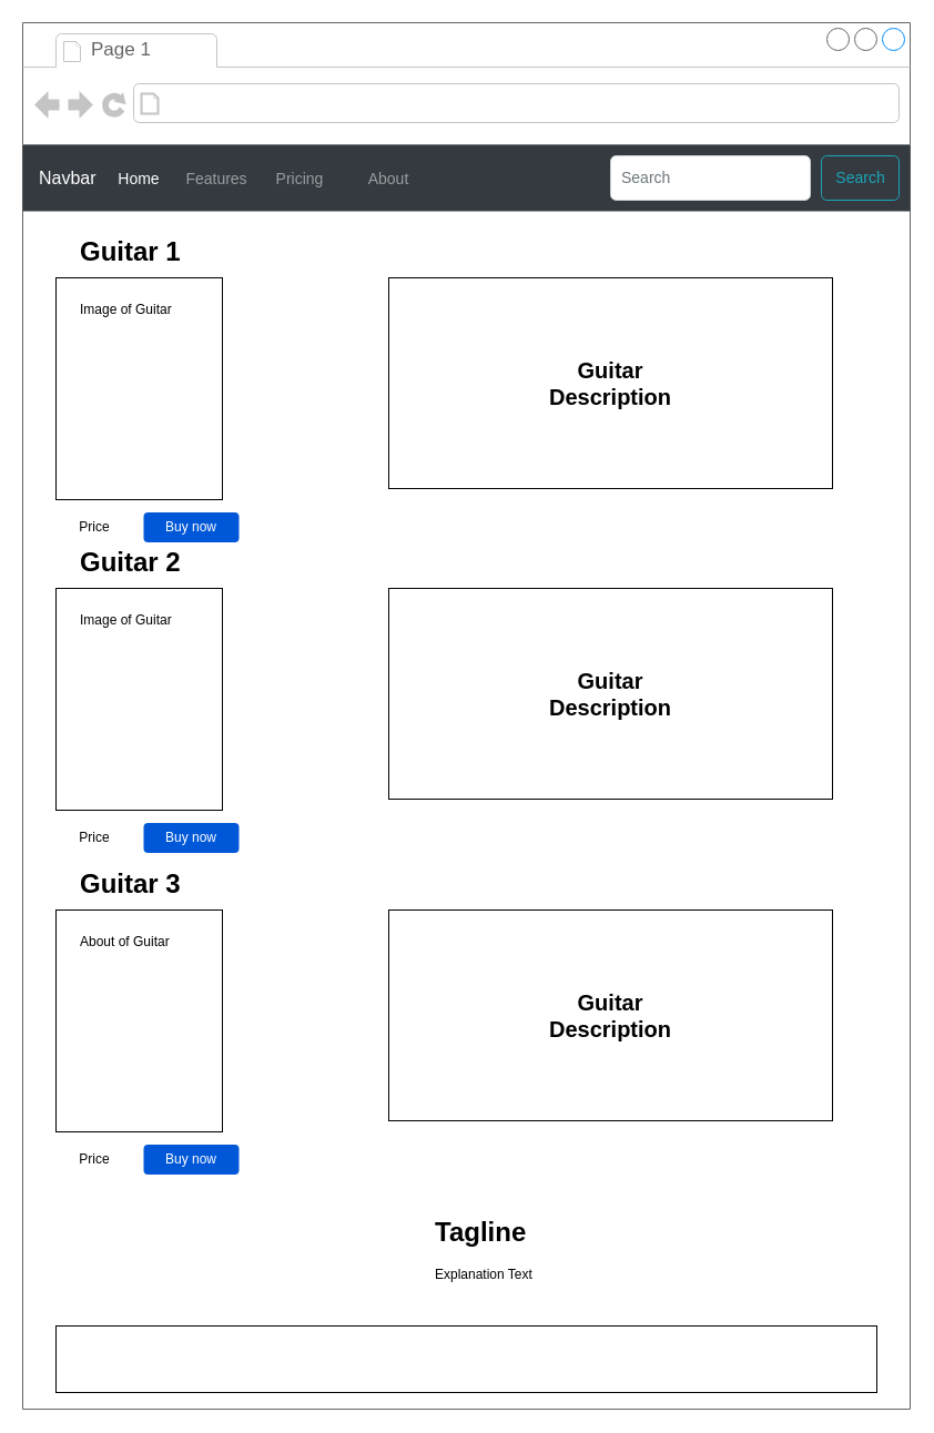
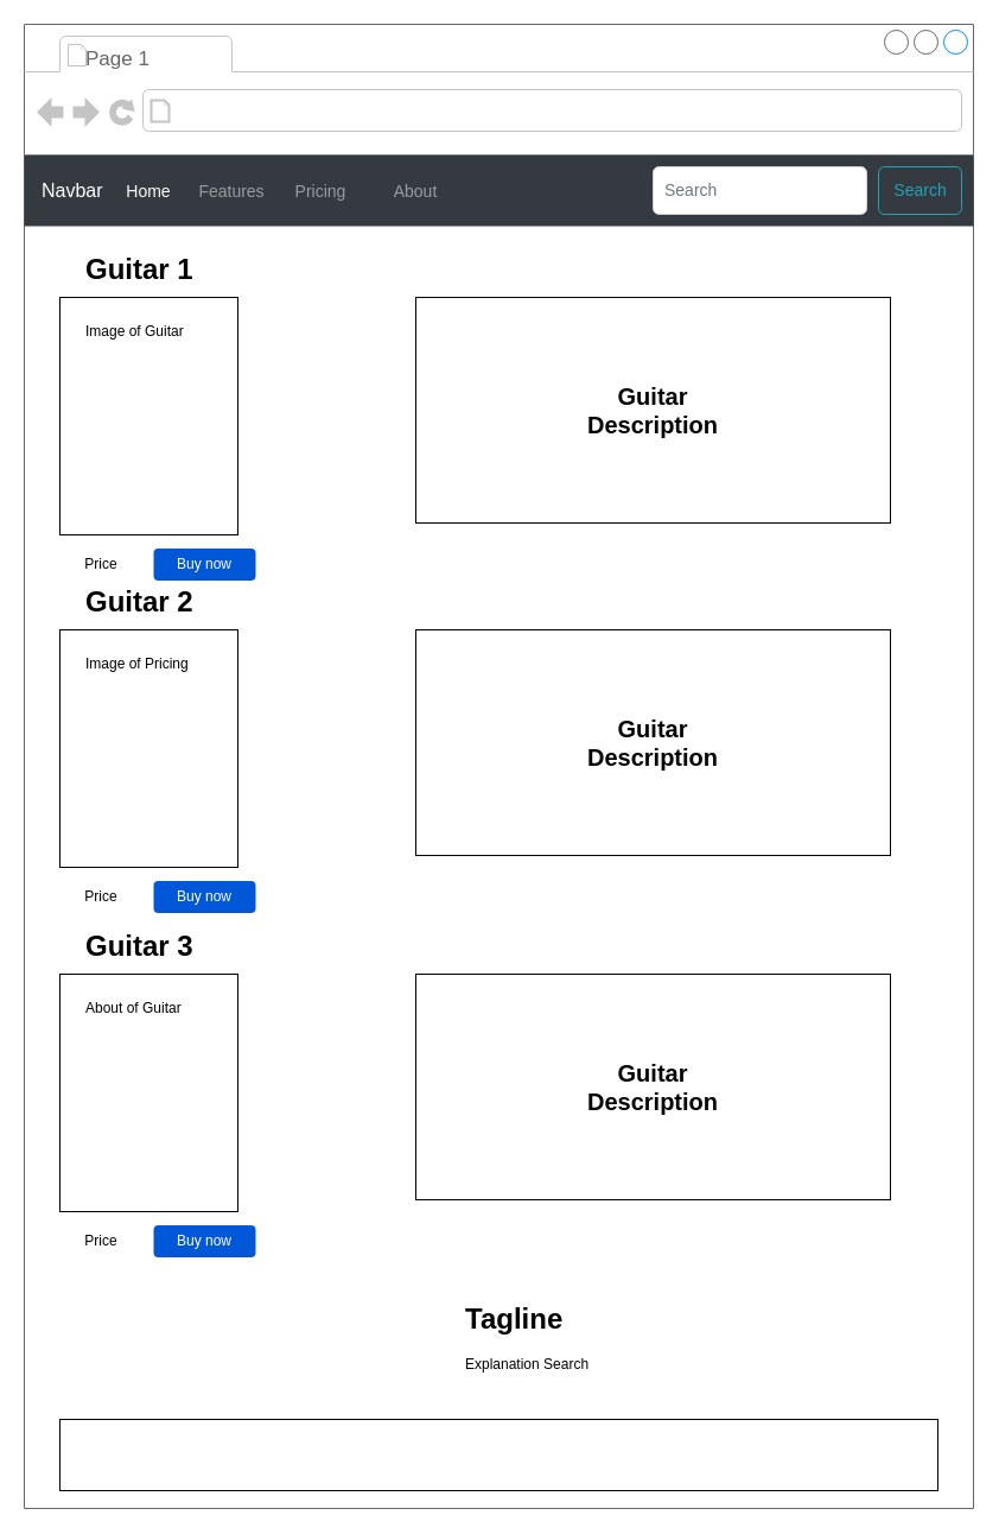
  <mxCell id="0" />
  <mxCell id="1" parent="0" />
  <mxCell id="2" value="" style="strokeWidth=1;shadow=0;dashed=0;align=center;html=1;shape=mxgraph.mockup.containers.browserWindow;rSize=0;strokeColor=#666666;strokeColor2=#008cff;strokeColor3=#c4c4c4;mainText=,;recursiveResize=0;" parent="1" vertex="1"><mxGeometry x="20" y="20" width="800" height="1250" as="geometry" /></mxCell>
- <mxCell id="3" value="Page 1" style="strokeWidth=1;shadow=0;dashed=0;align=center;html=1;shape=mxgraph.mockup.containers.anchor;fontSize=17;fontColor=#666666;align=left;whiteSpace=wrap;" parent="2" vertex="1"><mxGeometry x="60" y="12" width="110" height="26" as="geometry" /></mxCell>
+ <mxCell id="3" value="Page 1" style="strokeWidth=1;shadow=0;dashed=0;align=center;html=1;shape=mxgraph.mockup.containers.anchor;fontSize=17;fontColor=#666666;align=left;whiteSpace=wrap;" parent="2" vertex="1"><mxGeometry x="50" y="17" width="110" height="26" as="geometry" /></mxCell>
  <mxCell id="4" value="Navbar" style="html=1;shadow=0;dashed=0;fillColor=#343A40;strokeColor=none;fontSize=16;fontColor=#ffffff;align=left;spacing=15;" parent="2" vertex="1"><mxGeometry y="110" width="800" height="60" as="geometry" /></mxCell>
  <mxCell id="5" value="Home" style="fillColor=none;strokeColor=none;fontSize=14;fontColor=#ffffff;align=center;" parent="4" vertex="1"><mxGeometry width="70" height="40" relative="1" as="geometry"><mxPoint x="70" y="10" as="offset" /></mxGeometry></mxCell>
  <mxCell id="6" value="Features" style="fillColor=none;strokeColor=none;fontSize=14;fontColor=#9A9DA0;align=center;" parent="4" vertex="1"><mxGeometry width="70" height="40" relative="1" as="geometry"><mxPoint x="140" y="10" as="offset" /></mxGeometry></mxCell>
  <mxCell id="7" value="Pricing" style="fillColor=none;strokeColor=none;fontSize=14;fontColor=#9A9DA0;align=center;spacingRight=0;" parent="4" vertex="1"><mxGeometry width="80" height="40" relative="1" as="geometry"><mxPoint x="210" y="10" as="offset" /></mxGeometry></mxCell>
  <mxCell id="8" value="About" style="fillColor=none;strokeColor=none;fontSize=14;fontColor=#9A9DA0;align=center;" parent="4" vertex="1"><mxGeometry width="80" height="40" relative="1" as="geometry"><mxPoint x="290" y="10" as="offset" /></mxGeometry></mxCell>
  <mxCell id="9" value="Search" style="html=1;shadow=0;dashed=0;shape=mxgraph.bootstrap.rrect;rSize=5;fontSize=14;fontColor=#1CA5B8;strokeColor=#1CA5B8;fillColor=none;" parent="4" vertex="1"><mxGeometry x="1" width="70" height="40" relative="1" as="geometry"><mxPoint x="-80" y="10" as="offset" /></mxGeometry></mxCell>
  <mxCell id="10" value="Search" style="html=1;shadow=0;dashed=0;shape=mxgraph.bootstrap.rrect;rSize=5;fontSize=14;fontColor=#6C767D;strokeColor=#CED4DA;fillColor=#ffffff;align=left;spacing=10;" parent="4" vertex="1"><mxGeometry x="1" width="180" height="40" relative="1" as="geometry"><mxPoint x="-270" y="10" as="offset" /></mxGeometry></mxCell>
  <mxCell id="11" value="" style="rounded=0;whiteSpace=wrap;html=1;" parent="2" vertex="1"><mxGeometry x="330" y="230" width="400" height="190" as="geometry" /></mxCell>
  <mxCell id="12" value="" style="rounded=0;whiteSpace=wrap;html=1;" parent="2" vertex="1"><mxGeometry x="30" y="230" width="150" height="200" as="geometry" /></mxCell>
  <mxCell id="13" value="&lt;h1&gt;Guitar 1&lt;/h1&gt;&lt;div&gt;&lt;br&gt;&lt;/div&gt;&lt;div&gt;Image of Guitar&lt;br&gt;&lt;/div&gt;" style="text;html=1;whiteSpace=wrap;overflow=hidden;rounded=0;" parent="2" vertex="1"><mxGeometry x="50" y="170" width="180" height="120" as="geometry" /></mxCell>
  <mxCell id="14" value="Buy now" style="rounded=1;fillColor=#0057D8;align=center;strokeColor=none;html=1;whiteSpace=wrap;fontColor=#ffffff;fontSize=12;sketch=0;" parent="2" vertex="1"><mxGeometry x="109" y="441.5" width="86" height="27" as="geometry" /></mxCell>
  <mxCell id="15" value="Price" style="text;html=1;align=center;verticalAlign=middle;whiteSpace=wrap;rounded=0;" parent="2" vertex="1"><mxGeometry x="34.75" y="440" width="60" height="30" as="geometry" /></mxCell>
- <mxCell id="16" value="&lt;h1 style=&quot;margin-top: 0px;&quot;&gt;Tagline&lt;/h1&gt;&lt;p&gt;Explanation Text&lt;br&gt;&lt;/p&gt;" style="text;html=1;whiteSpace=wrap;overflow=hidden;rounded=0;" parent="2" vertex="1"><mxGeometry x="370" y="1070" width="180" height="120" as="geometry" /></mxCell>
+ <mxCell id="16" value="&lt;h1 style=&quot;margin-top: 0px;&quot;&gt;Tagline&lt;/h1&gt;&lt;p&gt;Explanation Search&lt;br&gt;&lt;/p&gt;" style="text;html=1;whiteSpace=wrap;overflow=hidden;rounded=0;" parent="2" vertex="1"><mxGeometry x="370" y="1070" width="180" height="120" as="geometry" /></mxCell>
  <mxCell id="17" value="" style="rounded=0;whiteSpace=wrap;html=1;" parent="2" vertex="1"><mxGeometry x="30" y="1175" width="740" height="60" as="geometry" /></mxCell>
  <mxCell id="18" value="&lt;font style=&quot;font-size: 20px;&quot;&gt;&lt;b&gt;Guitar Description&lt;/b&gt;&lt;br&gt;&lt;/font&gt;" style="text;html=1;align=center;verticalAlign=middle;whiteSpace=wrap;rounded=0;" vertex="1" parent="2"><mxGeometry x="500" y="310" width="60" height="30" as="geometry" /></mxCell>
  <mxCell id="19" value="" style="rounded=0;whiteSpace=wrap;html=1;" vertex="1" parent="2"><mxGeometry x="330" y="510" width="400" height="190" as="geometry" /></mxCell>
  <mxCell id="20" value="" style="rounded=0;whiteSpace=wrap;html=1;" vertex="1" parent="2"><mxGeometry x="30" y="510" width="150" height="200" as="geometry" /></mxCell>
- <mxCell id="21" value="&lt;h1&gt;Guitar 2&lt;br&gt;&lt;/h1&gt;&lt;div&gt;&lt;br&gt;&lt;/div&gt;&lt;div&gt;Image of Guitar&lt;br&gt;&lt;/div&gt;" style="text;html=1;whiteSpace=wrap;overflow=hidden;rounded=0;" vertex="1" parent="2"><mxGeometry x="50" y="450" width="180" height="120" as="geometry" /></mxCell>
+ <mxCell id="21" value="&lt;h1&gt;Guitar 2&lt;br&gt;&lt;/h1&gt;&lt;div&gt;&lt;br&gt;&lt;/div&gt;&lt;div&gt;Image of Pricing&lt;br&gt;&lt;/div&gt;" style="text;html=1;whiteSpace=wrap;overflow=hidden;rounded=0;" vertex="1" parent="2"><mxGeometry x="50" y="450" width="180" height="120" as="geometry" /></mxCell>
  <mxCell id="22" value="Buy now" style="rounded=1;fillColor=#0057D8;align=center;strokeColor=none;html=1;whiteSpace=wrap;fontColor=#ffffff;fontSize=12;sketch=0;" vertex="1" parent="2"><mxGeometry x="109" y="721.5" width="86" height="27" as="geometry" /></mxCell>
  <mxCell id="23" value="Price" style="text;html=1;align=center;verticalAlign=middle;whiteSpace=wrap;rounded=0;" vertex="1" parent="2"><mxGeometry x="34.75" y="720" width="60" height="30" as="geometry" /></mxCell>
  <mxCell id="24" value="&lt;font style=&quot;font-size: 20px;&quot;&gt;&lt;b&gt;Guitar Description&lt;/b&gt;&lt;br&gt;&lt;/font&gt;" style="text;html=1;align=center;verticalAlign=middle;whiteSpace=wrap;rounded=0;" vertex="1" parent="2"><mxGeometry x="500" y="590" width="60" height="30" as="geometry" /></mxCell>
  <mxCell id="25" value="" style="rounded=0;whiteSpace=wrap;html=1;" vertex="1" parent="2"><mxGeometry x="330" y="800" width="400" height="190" as="geometry" /></mxCell>
  <mxCell id="26" value="" style="rounded=0;whiteSpace=wrap;html=1;" vertex="1" parent="2"><mxGeometry x="30" y="800" width="150" height="200" as="geometry" /></mxCell>
  <mxCell id="27" value="&lt;h1&gt;Guitar 3&lt;br&gt;&lt;/h1&gt;&lt;div&gt;&lt;br&gt;&lt;/div&gt;&lt;div&gt;About of Guitar&lt;br&gt;&lt;/div&gt;" style="text;html=1;whiteSpace=wrap;overflow=hidden;rounded=0;" vertex="1" parent="2"><mxGeometry x="50" y="740" width="180" height="120" as="geometry" /></mxCell>
  <mxCell id="28" value="Buy now" style="rounded=1;fillColor=#0057D8;align=center;strokeColor=none;html=1;whiteSpace=wrap;fontColor=#ffffff;fontSize=12;sketch=0;" vertex="1" parent="2"><mxGeometry x="109" y="1011.5" width="86" height="27" as="geometry" /></mxCell>
  <mxCell id="29" value="Price" style="text;html=1;align=center;verticalAlign=middle;whiteSpace=wrap;rounded=0;" vertex="1" parent="2"><mxGeometry x="34.75" y="1010" width="60" height="30" as="geometry" /></mxCell>
  <mxCell id="30" value="&lt;font style=&quot;font-size: 20px;&quot;&gt;&lt;b&gt;Guitar Description&lt;/b&gt;&lt;br&gt;&lt;/font&gt;" style="text;html=1;align=center;verticalAlign=middle;whiteSpace=wrap;rounded=0;" vertex="1" parent="2"><mxGeometry x="500" y="880" width="60" height="30" as="geometry" /></mxCell>
  <mxCell id="31" value="Untitled Layer" parent="0" />
